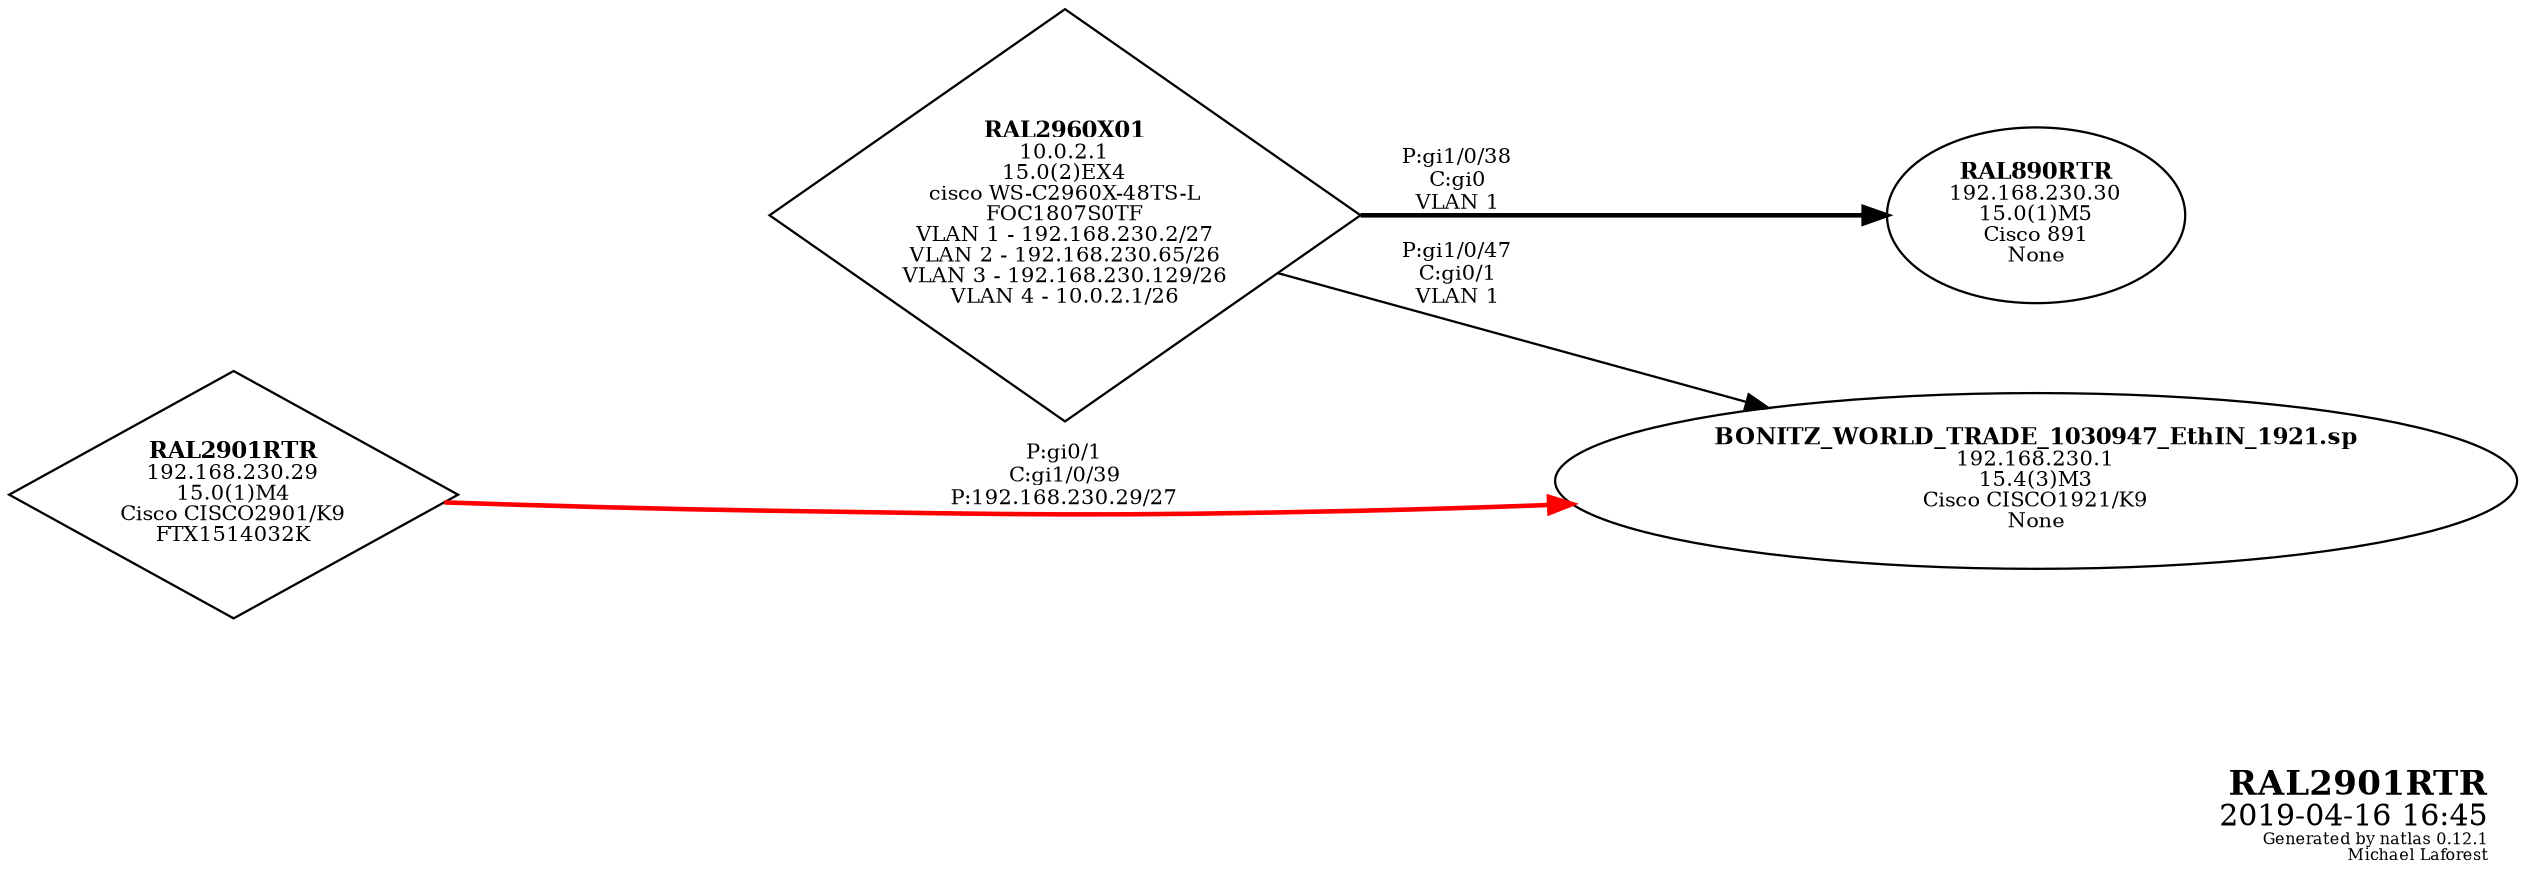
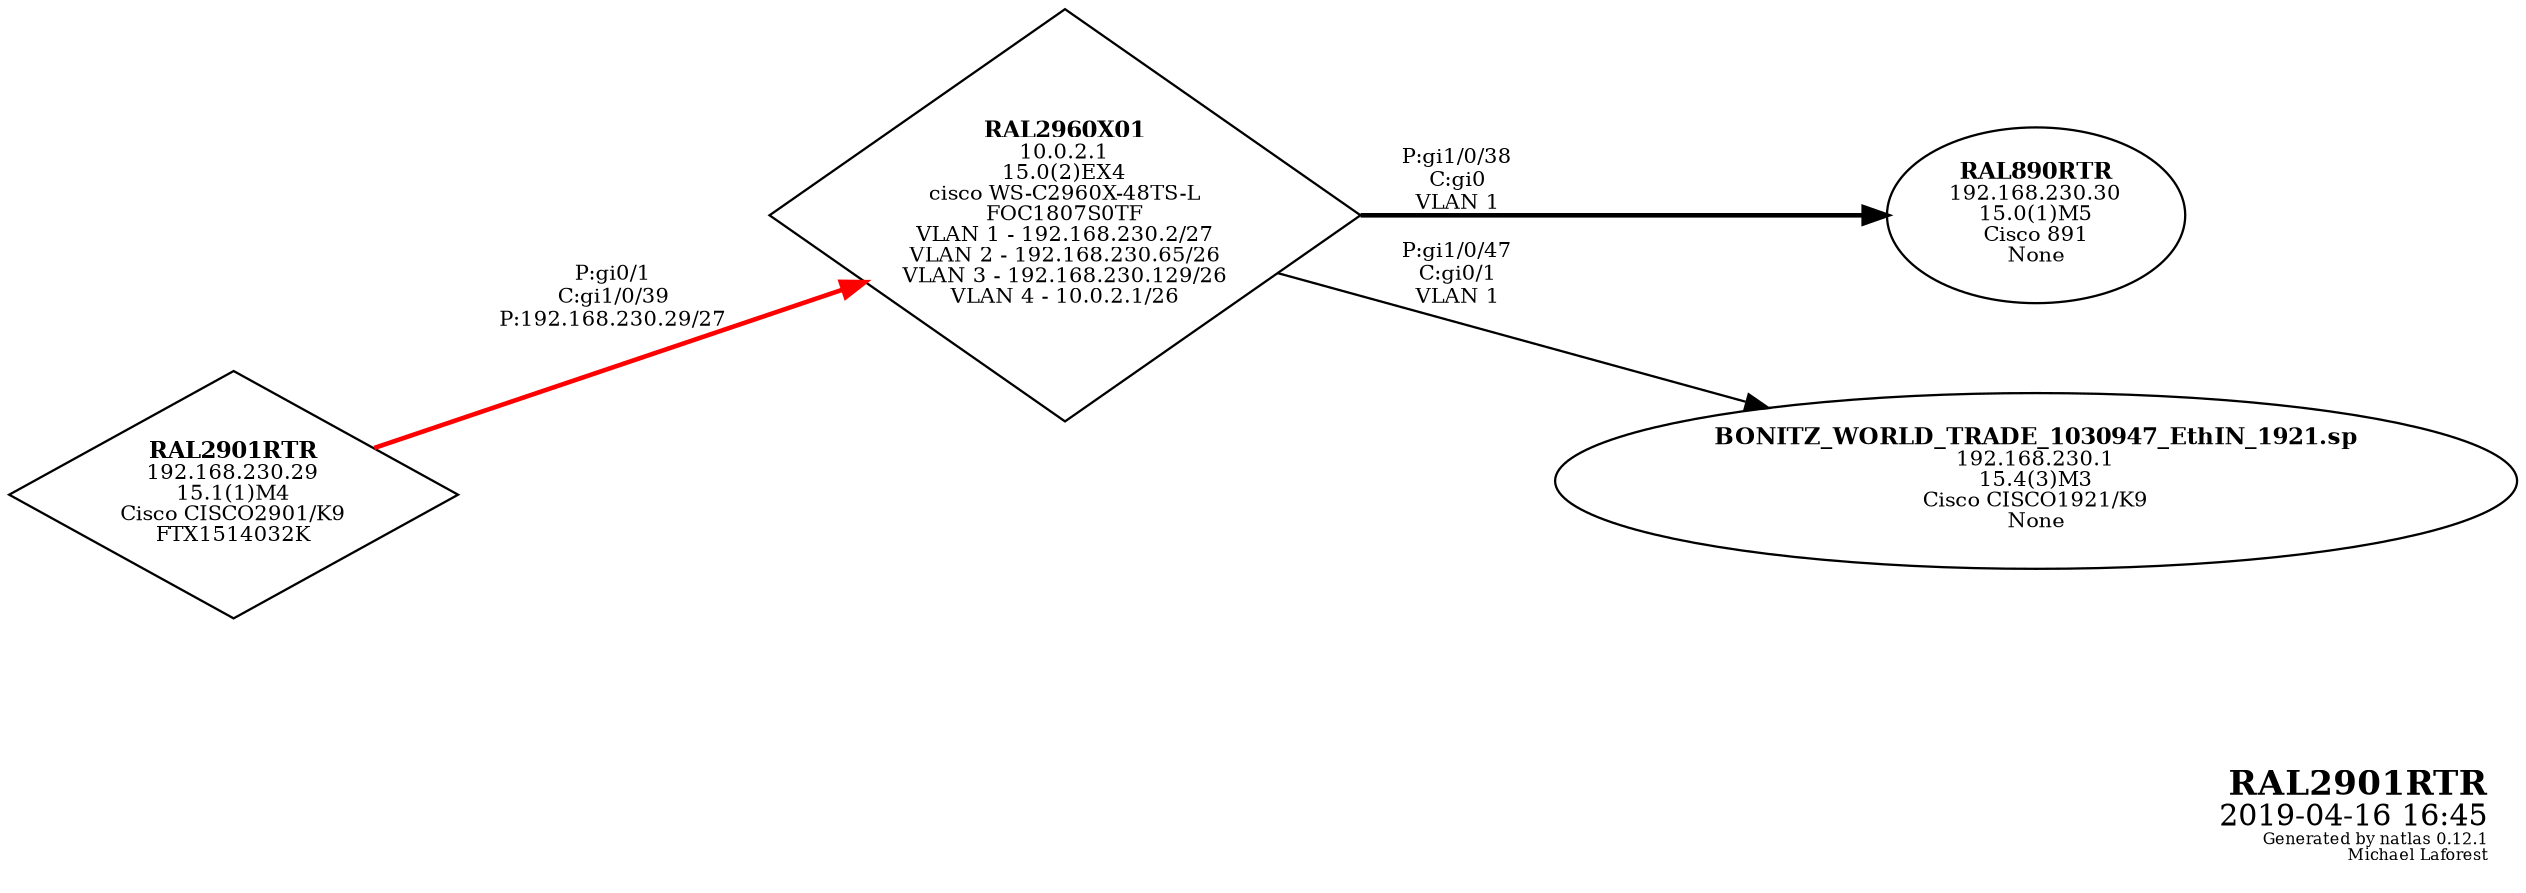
  graph {
    fontsize=10
    label=<<table border="0"><tr><td balign="right"><font point-size="15"><b>RAL2901RTR</b></font><br /><font point-size="13">2019-04-16 16:45</font><br /><font point-size="7">Generated by natlas 0.12.1<br />Michael Laforest</font><br /></td></tr></table>>
    labeljust=r
    labelloc=b
    rankdir=LR
    node [fontsize=9 peripheries=1 shape=diamond style=solid]
    edge [color=black dir=forward fontsize=9 labeljust=l style=bold]
-   n1 [height=1.5 label=<<font point-size="10"><b>RAL2901RTR</b></font><br />192.168.230.29<br />15.0(1)M4<br />Cisco CISCO2901/K9<br />FTX1514032K<br />> width=2.7222]
+   n1 [height=1.5 label=<<font point-size="10"><b>RAL2901RTR</b></font><br />192.168.230.29<br />15.1(1)M4<br />Cisco CISCO2901/K9<br />FTX1514032K<br />> width=2.7222]
    n2 [height=2.5 label=<<font point-size="10"><b>RAL2960X01</b></font><br />10.0.2.1<br />15.0(2)EX4<br />cisco WS-C2960X-48TS-L<br />FOC1807S0TF<br />VLAN 1 - 192.168.230.2/27<br />VLAN 2 - 192.168.230.65/26<br />VLAN 3 - 192.168.230.129/26<br />VLAN 4 - 10.0.2.1/26<br />> width=3.5556]
    n3 [height=1.0607 label=<<font point-size="10"><b>RAL890RTR</b></font><br />192.168.230.30<br />15.0(1)M5<br />Cisco 891<br />None<br />> shape=ellipse width=1.4928]
    n4 [height=1.0607 label=<<font point-size="10"><b>BONITZ_WORLD_TRADE_1030947_EthIN_1921.sp</b></font><br />192.168.230.1<br />15.4(3)M3<br />Cisco CISCO1921/K9<br />None<br />> shape=ellipse width=4.9497]
-   n1 -- n4 [color=red label="P:gi0/1\nC:gi1/0/39\nP:192.168.230.29/27"]
+   n1 -- n2 [color=red label="P:gi0/1\nC:gi1/0/39\nP:192.168.230.29/27"]
    n2 -- n3 [label="P:gi1/0/38\nC:gi0\nVLAN 1"]
    n2 -- n4 [label="P:gi1/0/47\nC:gi0/1\nVLAN 1" style=solid]
  }
